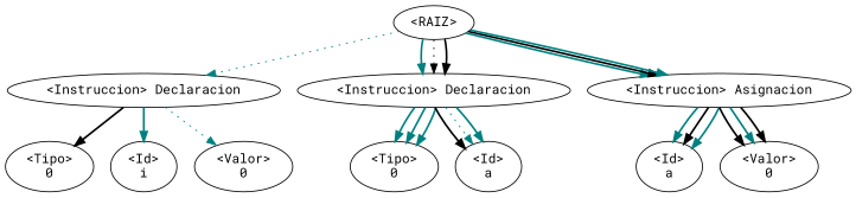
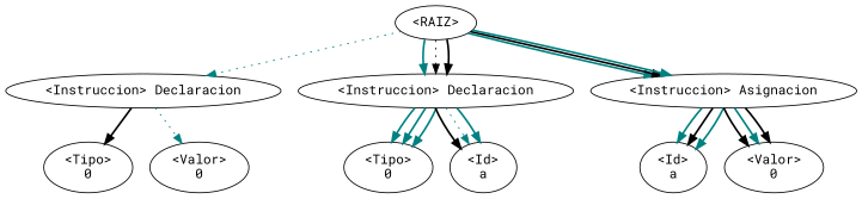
  digraph {
    fontname="Roboto Mono"
    node [fontname="Roboto Mono"]
    edge [color=teal fontname="Roboto Mono" style=bold]
    n1 [label="<Instruccion> Declaracion"]
    n2 [label="<Tipo>\n0"]
-   n3 [label="<Id>\ni"]
    n4 [label="<Valor>\n0"]
    n5 [label="<Instruccion> Declaracion"]
    n6 [label="<Tipo>\n0"]
    n7 [label="<Id>\na"]
    n8 [label="<Instruccion> Asignacion"]
    n9 [label="<Id>\na"]
    n10 [label="<Valor>\n0"]
    n11 [label="<RAIZ>"]
    n1 -> n2 [color=black]
-   n1 -> n3
    n1 -> n4 [style=dotted]
    n5 -> n6
    n5 -> n6
    n5 -> n6
    n5 -> n7 [color=black]
    n5 -> n7 [style=dotted]
    n5 -> n7
    n8 -> n9
    n8 -> n9 [color=black]
    n8 -> n9
    n8 -> n10 [color=black]
    n8 -> n10
    n8 -> n10 [color=black]
    n11 -> n1 [style=dotted]
    n11 -> n5
    n11 -> n5 [color=black style=dotted]
    n11 -> n5 [color=black]
    n11 -> n8
    n11 -> n8 [color=black]
    n11 -> n8
  }
